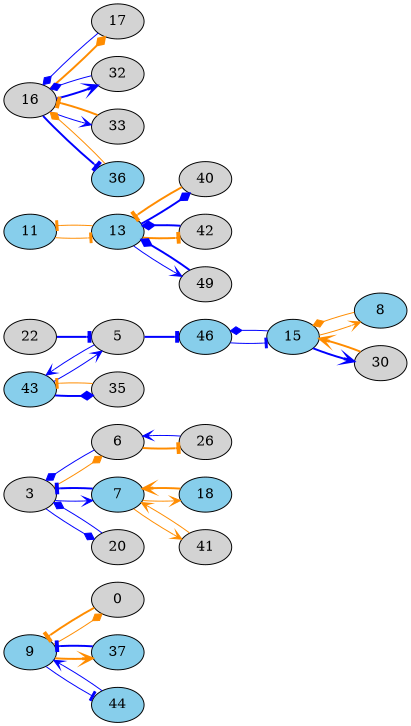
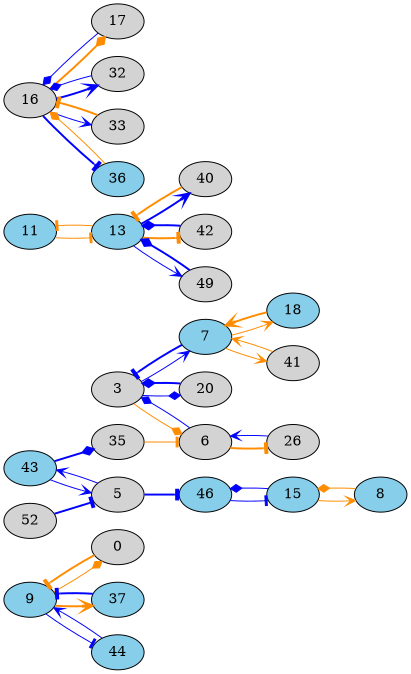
  digraph {
    rankdir=LR
    node [fillcolor=lightgrey style=filled]
    edge [arrowhead=vee color=blue style=solid]
    9 [fillcolor=skyblue]
    0
    37 [fillcolor=skyblue]
    44 [fillcolor=skyblue]
    3
    6
    7 [fillcolor=skyblue]
    20
    26
    18 [fillcolor=skyblue]
    41
    43 [fillcolor=skyblue]
    5
    46 [fillcolor=skyblue]
-   22
+   22 [label=52]
    35
    8 [fillcolor=skyblue]
    15 [fillcolor=skyblue]
-   30
    11 [fillcolor=skyblue]
    13 [fillcolor=skyblue]
    40
    42
    49
    16
    17
    32
    33
    36 [fillcolor=skyblue]
    9 -> 0 [arrowhead=diamond color=darkorange]
    9 -> 37 [color=darkorange style=bold]
    9 -> 44 [arrowhead=tee]
    0 -> 9 [arrowhead=tee color=darkorange style=bold]
    37 -> 9 [arrowhead=tee style=bold]
    44 -> 9
    3 -> 6 [arrowhead=diamond color=darkorange]
    3 -> 7
    3 -> 20 [arrowhead=diamond]
    6 -> 3 [arrowhead=diamond]
    6 -> 26 [arrowhead=tee color=darkorange style=bold]
    7 -> 3 [arrowhead=tee style=bold]
    7 -> 18 [color=darkorange]
    7 -> 41 [color=darkorange]
-   20 -> 3 [arrowhead=diamond]
+   20 -> 3 [arrowhead=diamond style=bold]
    26 -> 6
    18 -> 7 [color=darkorange style=bold]
    41 -> 7 [color=darkorange]
    43 -> 5
    43 -> 35 [arrowhead=diamond style=bold]
    5 -> 43
    5 -> 46 [arrowhead=tee style=bold]
    46 -> 15 [arrowhead=tee]
    22 -> 5 [arrowhead=tee style=bold]
-   35 -> 43 [arrowhead=tee color=darkorange]
+   35 -> 6 [arrowhead=tee color=darkorange]
    8 -> 15 [arrowhead=diamond color=darkorange]
    15 -> 46 [arrowhead=diamond]
    15 -> 8 [color=darkorange]
-   15 -> 30 [style=bold]
-   30 -> 15 [color=darkorange style=bold]
    11 -> 13 [arrowhead=tee color=darkorange]
    13 -> 11 [arrowhead=tee color=darkorange]
-   13 -> 40 [arrowhead=diamond style=bold]
+   13 -> 40 [style=bold]
    13 -> 42 [arrowhead=tee color=darkorange style=bold]
    13 -> 49
    40 -> 13 [arrowhead=tee color=darkorange style=bold]
    42 -> 13 [arrowhead=diamond style=bold]
    49 -> 13 [arrowhead=diamond style=bold]
    16 -> 17 [arrowhead=diamond color=darkorange style=bold]
    16 -> 32 [style=bold]
    16 -> 33
    16 -> 36 [arrowhead=tee style=bold]
    17 -> 16 [arrowhead=diamond]
    32 -> 16 [arrowhead=diamond]
    33 -> 16 [arrowhead=tee color=darkorange style=bold]
    36 -> 16 [arrowhead=diamond color=darkorange]
  }
